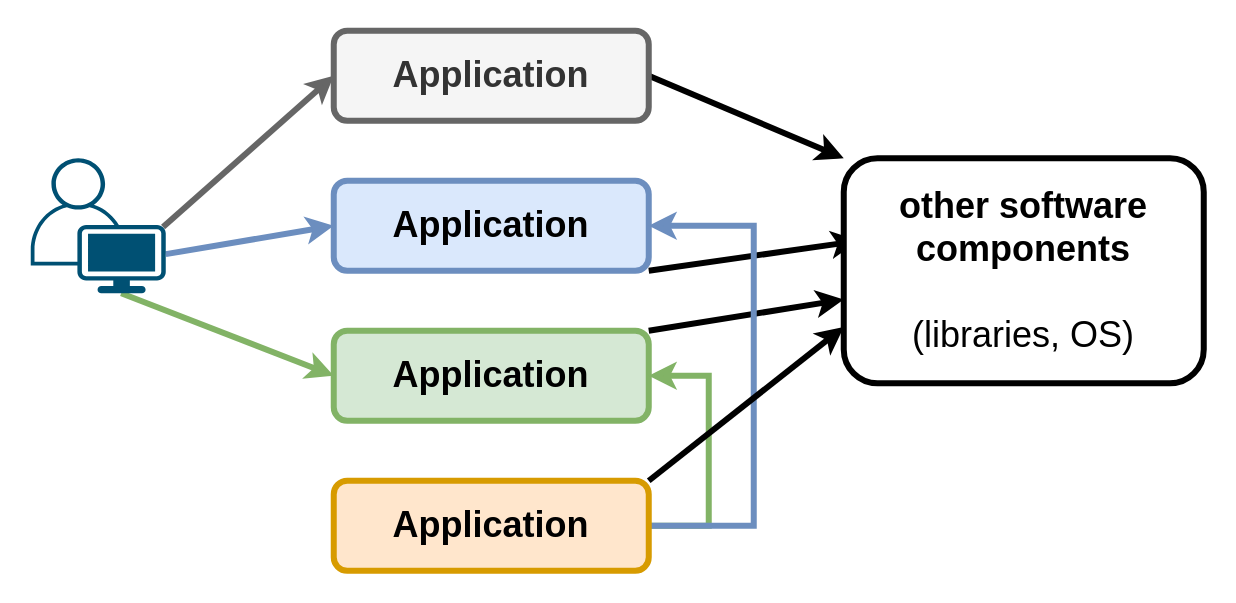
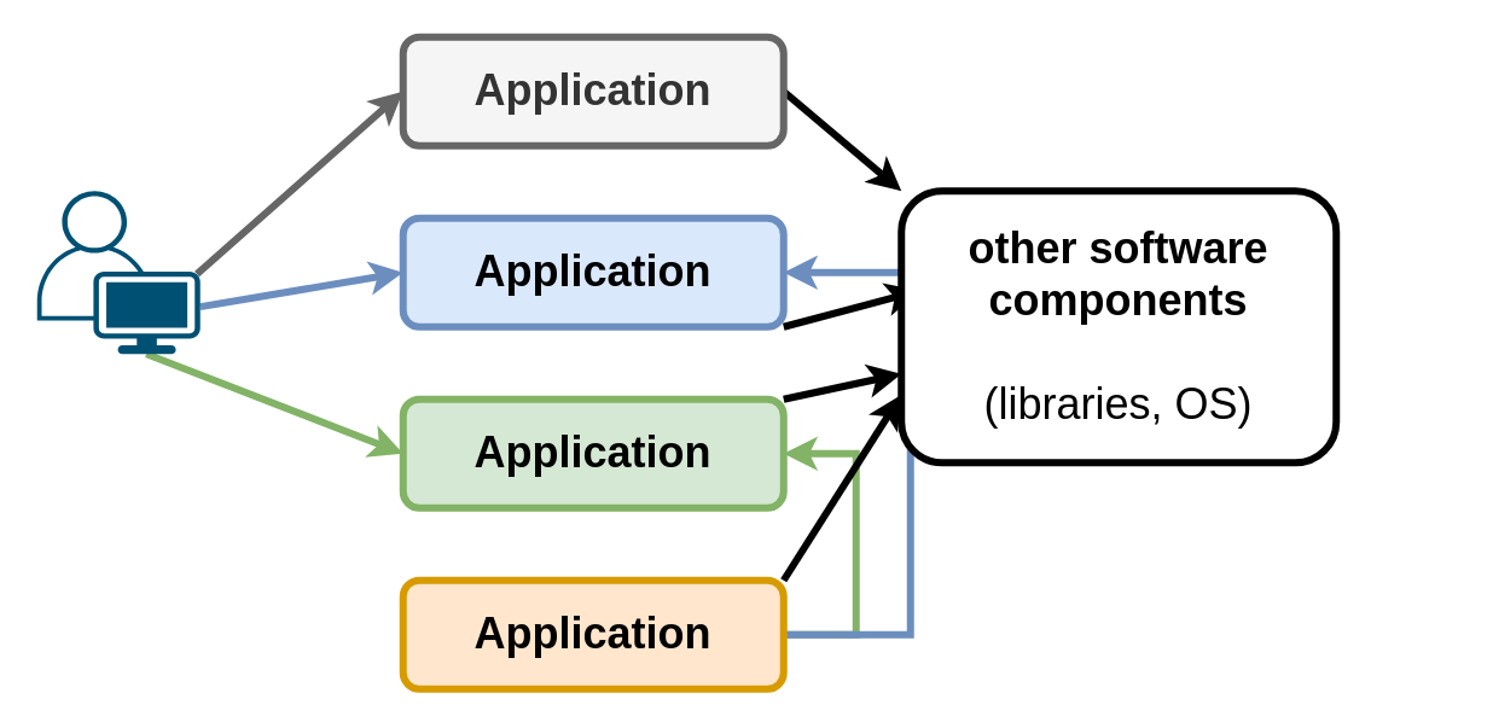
  <mxCell id="0" />
  <mxCell id="1" parent="0" />
  <mxCell id="2" style="rounded=0;orthogonalLoop=1;jettySize=auto;html=1;exitX=0.98;exitY=0.51;exitDx=0;exitDy=0;exitPerimeter=0;entryX=0;entryY=0.5;entryDx=0;entryDy=0;fontSize=24;strokeWidth=4;fillColor=#f5f5f5;strokeColor=#666666;" edge="1" parent="1" source="5" target="7"><mxGeometry relative="1" as="geometry" /></mxCell>
  <mxCell id="3" style="edgeStyle=none;rounded=0;orthogonalLoop=1;jettySize=auto;html=1;exitX=1;exitY=0.71;exitDx=0;exitDy=0;exitPerimeter=0;entryX=0;entryY=0.5;entryDx=0;entryDy=0;strokeWidth=4;fontSize=24;fillColor=#dae8fc;strokeColor=#6c8ebf;" edge="1" parent="1" source="5" target="9"><mxGeometry relative="1" as="geometry" /></mxCell>
  <mxCell id="4" style="edgeStyle=none;rounded=0;orthogonalLoop=1;jettySize=auto;html=1;exitX=0.67;exitY=1;exitDx=0;exitDy=0;exitPerimeter=0;entryX=0;entryY=0.5;entryDx=0;entryDy=0;strokeWidth=4;fontSize=24;fillColor=#d5e8d4;strokeColor=#82b366;" edge="1" parent="1" source="5" target="11"><mxGeometry relative="1" as="geometry" /></mxCell>
  <mxCell id="5" value="" style="points=[[0.35,0,0],[0.98,0.51,0],[1,0.71,0],[0.67,1,0],[0,0.795,0],[0,0.65,0]];verticalLabelPosition=bottom;sketch=0;html=1;verticalAlign=top;aspect=fixed;align=center;pointerEvents=1;shape=mxgraph.cisco19.user;fillColor=#005073;strokeColor=none;" vertex="1" parent="1"><mxGeometry x="20" y="105" width="90" height="90" as="geometry" /></mxCell>
  <mxCell id="6" style="rounded=0;orthogonalLoop=1;jettySize=auto;html=1;exitX=1;exitY=0.5;exitDx=0;exitDy=0;entryX=0;entryY=0;entryDx=0;entryDy=0;strokeWidth=4;fontSize=24;" edge="1" parent="1" source="7" target="16"><mxGeometry relative="1" as="geometry" /></mxCell>
  <mxCell id="7" value="&lt;b&gt;&lt;font style=&quot;font-size: 24px;&quot;&gt;Application&lt;/font&gt;&lt;/b&gt;" style="rounded=1;whiteSpace=wrap;html=1;strokeWidth=4;fillColor=#f5f5f5;fontColor=#333333;strokeColor=#666666;" vertex="1" parent="1"><mxGeometry x="222" y="20" width="210" height="60" as="geometry" /></mxCell>
  <mxCell id="8" style="edgeStyle=none;rounded=0;orthogonalLoop=1;jettySize=auto;html=1;exitX=1;exitY=1;exitDx=0;exitDy=0;entryX=0.042;entryY=0.367;entryDx=0;entryDy=0;entryPerimeter=0;strokeWidth=4;fontSize=24;" edge="1" parent="1" source="9" target="16"><mxGeometry relative="1" as="geometry" /></mxCell>
  <mxCell id="9" value="&lt;b&gt;&lt;font style=&quot;font-size: 24px;&quot;&gt;Application&lt;/font&gt;&lt;/b&gt;" style="rounded=1;whiteSpace=wrap;html=1;strokeWidth=4;fillColor=#dae8fc;strokeColor=#6c8ebf;" vertex="1" parent="1"><mxGeometry x="222" y="120" width="210" height="60" as="geometry" /></mxCell>
  <mxCell id="10" style="edgeStyle=none;rounded=0;orthogonalLoop=1;jettySize=auto;html=1;exitX=1;exitY=0;exitDx=0;exitDy=0;strokeWidth=4;fontSize=24;" edge="1" parent="1" source="11" target="16"><mxGeometry relative="1" as="geometry" /></mxCell>
  <mxCell id="11" value="&lt;b&gt;&lt;font style=&quot;font-size: 24px;&quot;&gt;Application&lt;/font&gt;&lt;/b&gt;" style="rounded=1;whiteSpace=wrap;html=1;strokeWidth=4;fillColor=#d5e8d4;strokeColor=#82b366;" vertex="1" parent="1"><mxGeometry x="222" y="220" width="210" height="60" as="geometry" /></mxCell>
  <mxCell id="12" style="edgeStyle=orthogonalEdgeStyle;rounded=0;orthogonalLoop=1;jettySize=auto;html=1;entryX=1;entryY=0.5;entryDx=0;entryDy=0;strokeWidth=4;fontSize=24;exitX=1;exitY=0.5;exitDx=0;exitDy=0;fillColor=#d5e8d4;strokeColor=#82b366;" edge="1" parent="1" source="15" target="11"><mxGeometry relative="1" as="geometry"><Array as="points"><mxPoint x="472" y="350" /><mxPoint x="472" y="250" /></Array></mxGeometry></mxCell>
  <mxCell id="13" style="edgeStyle=orthogonalEdgeStyle;rounded=0;orthogonalLoop=1;jettySize=auto;html=1;exitX=1;exitY=0.5;exitDx=0;exitDy=0;entryX=1;entryY=0.5;entryDx=0;entryDy=0;strokeWidth=4;fontSize=24;fillColor=#dae8fc;strokeColor=#6c8ebf;" edge="1" parent="1" source="15" target="9"><mxGeometry relative="1" as="geometry"><Array as="points"><mxPoint x="502" y="350" /><mxPoint x="502" y="150" /></Array></mxGeometry></mxCell>
  <mxCell id="14" style="edgeStyle=none;rounded=0;orthogonalLoop=1;jettySize=auto;html=1;exitX=1;exitY=0;exitDx=0;exitDy=0;entryX=0;entryY=0.75;entryDx=0;entryDy=0;strokeWidth=4;fontSize=24;" edge="1" parent="1" source="15" target="16"><mxGeometry relative="1" as="geometry" /></mxCell>
  <mxCell id="15" value="&lt;b&gt;&lt;font style=&quot;font-size: 24px;&quot;&gt;Application&lt;/font&gt;&lt;/b&gt;" style="rounded=1;whiteSpace=wrap;html=1;strokeWidth=4;fillColor=#ffe6cc;strokeColor=#d79b00;" vertex="1" parent="1"><mxGeometry x="222" y="320" width="210" height="60" as="geometry" /></mxCell>
- <mxCell id="16" value="&lt;b&gt;other software components&lt;br&gt;&lt;/b&gt;&lt;br&gt;(libraries, OS)" style="rounded=1;whiteSpace=wrap;html=1;strokeWidth=4;fontSize=24;" vertex="1" parent="1"><mxGeometry x="562" y="105" width="240" height="150" as="geometry" /></mxCell>
+ <mxCell id="16" value="&lt;b&gt;other software components&lt;br&gt;&lt;/b&gt;&lt;br&gt;(libraries, OS)" style="rounded=1;whiteSpace=wrap;html=1;strokeWidth=4;fontSize=24;" vertex="1" parent="1"><mxGeometry x="497" y="105" width="240" height="150" as="geometry" /></mxCell>
